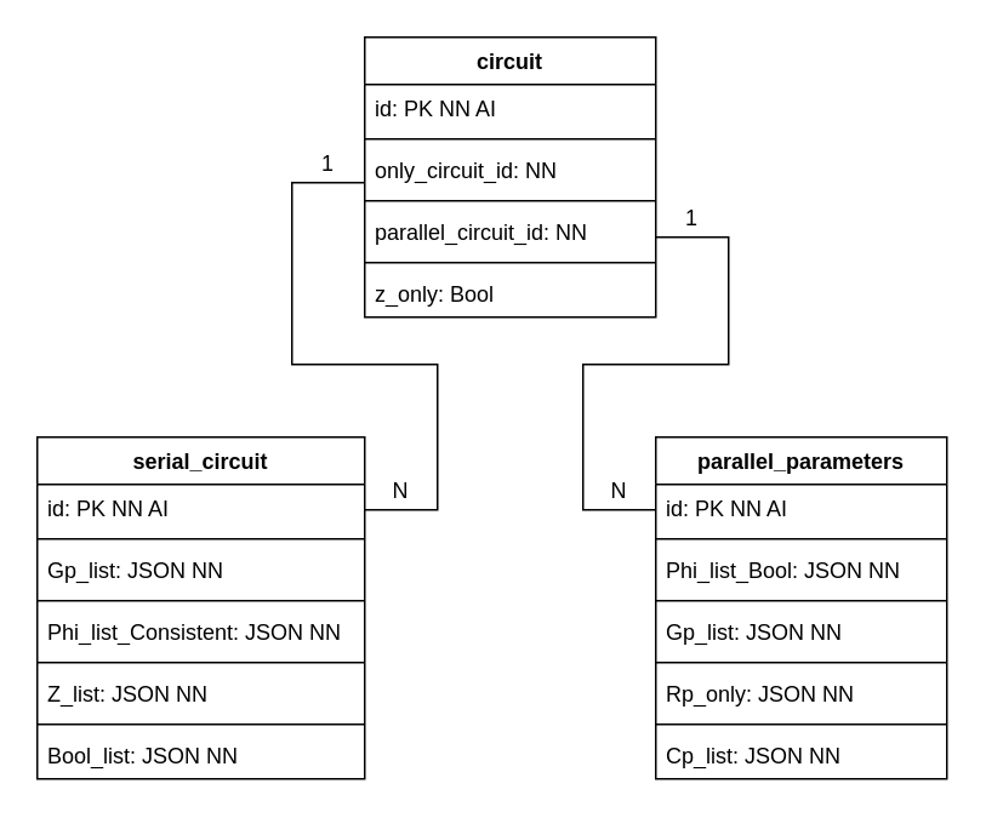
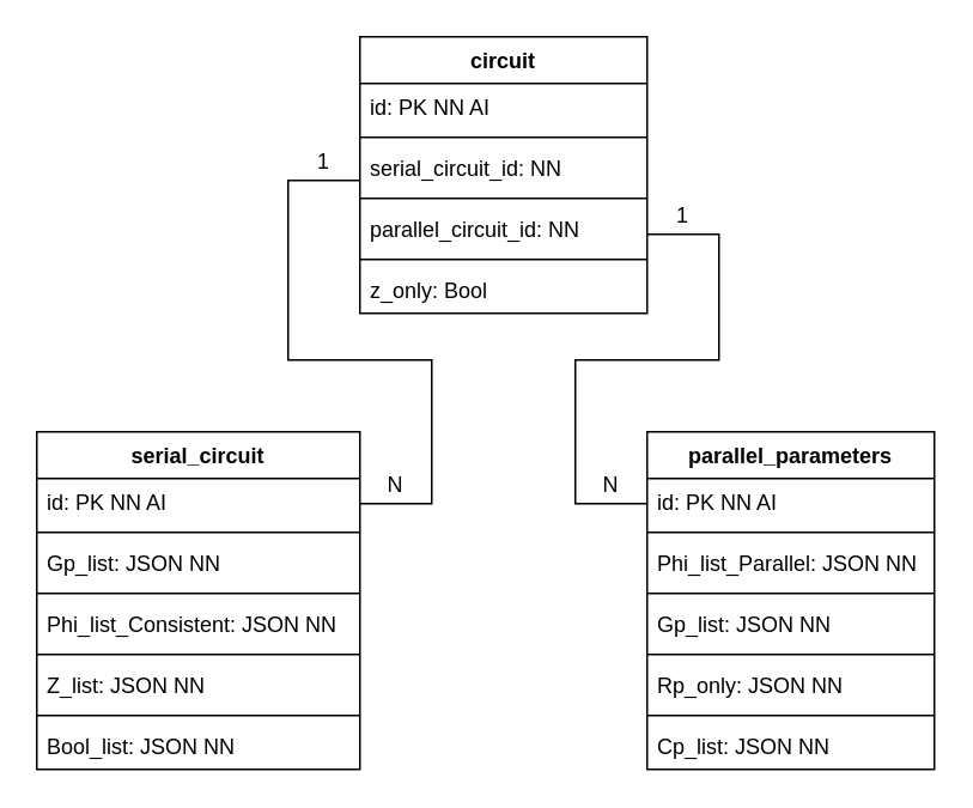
  <mxCell id="0" />
  <mxCell id="1" parent="0" />
  <mxCell id="2" value="serial_circuit" style="swimlane;fontStyle=1;align=center;verticalAlign=top;childLayout=stackLayout;horizontal=1;startSize=26;horizontalStack=0;resizeParent=1;resizeParentMax=0;resizeLast=0;collapsible=1;marginBottom=0;whiteSpace=wrap;html=1;" vertex="1" parent="1"><mxGeometry x="20" y="240" width="180" height="188" as="geometry" /></mxCell>
  <mxCell id="3" value="id: PK NN AI" style="text;align=left;verticalAlign=top;spacingLeft=4;spacingRight=4;overflow=hidden;rotatable=0;points=[[0,0.5],[1,0.5]];portConstraint=eastwest;whiteSpace=wrap;html=1;" vertex="1" parent="2"><mxGeometry y="26" width="180" height="26" as="geometry" /></mxCell>
  <mxCell id="4" value="" style="line;strokeWidth=1;align=left;verticalAlign=middle;spacingTop=-1;spacingLeft=3;spacingRight=3;rotatable=0;labelPosition=right;points=[];portConstraint=eastwest;" vertex="1" parent="2"><mxGeometry y="52" width="180" height="8" as="geometry" /></mxCell>
  <mxCell id="5" value="Gp_list: JSON NN" style="text;align=left;verticalAlign=top;spacingLeft=4;spacingRight=4;overflow=hidden;rotatable=0;points=[[0,0.5],[1,0.5]];portConstraint=eastwest;whiteSpace=wrap;html=1;" vertex="1" parent="2"><mxGeometry y="60" width="180" height="26" as="geometry" /></mxCell>
  <mxCell id="6" value="" style="line;strokeWidth=1;align=left;verticalAlign=middle;spacingTop=-1;spacingLeft=3;spacingRight=3;rotatable=0;labelPosition=right;points=[];portConstraint=eastwest;" vertex="1" parent="2"><mxGeometry y="86" width="180" height="8" as="geometry" /></mxCell>
  <mxCell id="7" value="Phi_list_Consistent: JSON&amp;nbsp;NN" style="text;align=left;verticalAlign=top;spacingLeft=4;spacingRight=4;overflow=hidden;rotatable=0;points=[[0,0.5],[1,0.5]];portConstraint=eastwest;whiteSpace=wrap;html=1;" vertex="1" parent="2"><mxGeometry y="94" width="180" height="26" as="geometry" /></mxCell>
  <mxCell id="8" value="" style="line;strokeWidth=1;align=left;verticalAlign=middle;spacingTop=-1;spacingLeft=3;spacingRight=3;rotatable=0;labelPosition=right;points=[];portConstraint=eastwest;" vertex="1" parent="2"><mxGeometry y="120" width="180" height="8" as="geometry" /></mxCell>
  <mxCell id="9" value="Z_list: JSON&amp;nbsp;NN" style="text;align=left;verticalAlign=top;spacingLeft=4;spacingRight=4;overflow=hidden;rotatable=0;points=[[0,0.5],[1,0.5]];portConstraint=eastwest;whiteSpace=wrap;html=1;" vertex="1" parent="2"><mxGeometry y="128" width="180" height="26" as="geometry" /></mxCell>
  <mxCell id="10" value="" style="line;strokeWidth=1;align=left;verticalAlign=middle;spacingTop=-1;spacingLeft=3;spacingRight=3;rotatable=0;labelPosition=right;points=[];portConstraint=eastwest;" vertex="1" parent="2"><mxGeometry y="154" width="180" height="8" as="geometry" /></mxCell>
  <mxCell id="11" value="Bool_list: JSON&amp;nbsp;NN" style="text;align=left;verticalAlign=top;spacingLeft=4;spacingRight=4;overflow=hidden;rotatable=0;points=[[0,0.5],[1,0.5]];portConstraint=eastwest;whiteSpace=wrap;html=1;" vertex="1" parent="2"><mxGeometry y="162" width="180" height="26" as="geometry" /></mxCell>
  <mxCell id="12" value="parallel_parameters" style="swimlane;fontStyle=1;align=center;verticalAlign=top;childLayout=stackLayout;horizontal=1;startSize=26;horizontalStack=0;resizeParent=1;resizeParentMax=0;resizeLast=0;collapsible=1;marginBottom=0;whiteSpace=wrap;html=1;" vertex="1" parent="1"><mxGeometry x="360" y="240" width="160" height="188" as="geometry" /></mxCell>
  <mxCell id="13" value="id: PK NN AI" style="text;align=left;verticalAlign=top;spacingLeft=4;spacingRight=4;overflow=hidden;rotatable=0;points=[[0,0.5],[1,0.5]];portConstraint=eastwest;whiteSpace=wrap;html=1;" vertex="1" parent="12"><mxGeometry y="26" width="160" height="26" as="geometry" /></mxCell>
  <mxCell id="14" value="" style="line;strokeWidth=1;align=left;verticalAlign=middle;spacingTop=-1;spacingLeft=3;spacingRight=3;rotatable=0;labelPosition=right;points=[];portConstraint=eastwest;" vertex="1" parent="12"><mxGeometry y="52" width="160" height="8" as="geometry" /></mxCell>
- <mxCell id="15" value="Phi_list_Bool: JSON&amp;nbsp;NN" style="text;align=left;verticalAlign=top;spacingLeft=4;spacingRight=4;overflow=hidden;rotatable=0;points=[[0,0.5],[1,0.5]];portConstraint=eastwest;whiteSpace=wrap;html=1;" vertex="1" parent="12"><mxGeometry y="60" width="160" height="26" as="geometry" /></mxCell>
+ <mxCell id="15" value="Phi_list_Parallel: JSON&amp;nbsp;NN" style="text;align=left;verticalAlign=top;spacingLeft=4;spacingRight=4;overflow=hidden;rotatable=0;points=[[0,0.5],[1,0.5]];portConstraint=eastwest;whiteSpace=wrap;html=1;" vertex="1" parent="12"><mxGeometry y="60" width="160" height="26" as="geometry" /></mxCell>
  <mxCell id="16" value="" style="line;strokeWidth=1;align=left;verticalAlign=middle;spacingTop=-1;spacingLeft=3;spacingRight=3;rotatable=0;labelPosition=right;points=[];portConstraint=eastwest;" vertex="1" parent="12"><mxGeometry y="86" width="160" height="8" as="geometry" /></mxCell>
  <mxCell id="17" value="Gp_list: JSON NN" style="text;align=left;verticalAlign=top;spacingLeft=4;spacingRight=4;overflow=hidden;rotatable=0;points=[[0,0.5],[1,0.5]];portConstraint=eastwest;whiteSpace=wrap;html=1;" vertex="1" parent="12"><mxGeometry y="94" width="160" height="26" as="geometry" /></mxCell>
  <mxCell id="18" value="" style="line;strokeWidth=1;align=left;verticalAlign=middle;spacingTop=-1;spacingLeft=3;spacingRight=3;rotatable=0;labelPosition=right;points=[];portConstraint=eastwest;" vertex="1" parent="12"><mxGeometry y="120" width="160" height="8" as="geometry" /></mxCell>
  <mxCell id="19" value="Rp_only: JSON&amp;nbsp;NN" style="text;align=left;verticalAlign=top;spacingLeft=4;spacingRight=4;overflow=hidden;rotatable=0;points=[[0,0.5],[1,0.5]];portConstraint=eastwest;whiteSpace=wrap;html=1;" vertex="1" parent="12"><mxGeometry y="128" width="160" height="26" as="geometry" /></mxCell>
  <mxCell id="20" value="" style="line;strokeWidth=1;align=left;verticalAlign=middle;spacingTop=-1;spacingLeft=3;spacingRight=3;rotatable=0;labelPosition=right;points=[];portConstraint=eastwest;" vertex="1" parent="12"><mxGeometry y="154" width="160" height="8" as="geometry" /></mxCell>
  <mxCell id="21" value="Cp_list: JSON&amp;nbsp;NN" style="text;align=left;verticalAlign=top;spacingLeft=4;spacingRight=4;overflow=hidden;rotatable=0;points=[[0,0.5],[1,0.5]];portConstraint=eastwest;whiteSpace=wrap;html=1;" vertex="1" parent="12"><mxGeometry y="162" width="160" height="26" as="geometry" /></mxCell>
  <mxCell id="22" value="circuit" style="swimlane;fontStyle=1;align=center;verticalAlign=top;childLayout=stackLayout;horizontal=1;startSize=26;horizontalStack=0;resizeParent=1;resizeParentMax=0;resizeLast=0;collapsible=1;marginBottom=0;whiteSpace=wrap;html=1;" vertex="1" parent="1"><mxGeometry x="200" y="20" width="160" height="154" as="geometry" /></mxCell>
  <mxCell id="23" value="id: PK NN AI" style="text;align=left;verticalAlign=top;spacingLeft=4;spacingRight=4;overflow=hidden;rotatable=0;points=[[0,0.5],[1,0.5]];portConstraint=eastwest;whiteSpace=wrap;html=1;" vertex="1" parent="22"><mxGeometry y="26" width="160" height="26" as="geometry" /></mxCell>
  <mxCell id="24" value="" style="line;strokeWidth=1;align=left;verticalAlign=middle;spacingTop=-1;spacingLeft=3;spacingRight=3;rotatable=0;labelPosition=right;points=[];portConstraint=eastwest;" vertex="1" parent="22"><mxGeometry y="52" width="160" height="8" as="geometry" /></mxCell>
- <mxCell id="25" value="only_circuit_id: NN" style="text;align=left;verticalAlign=top;spacingLeft=4;spacingRight=4;overflow=hidden;rotatable=0;points=[[0,0.5],[1,0.5]];portConstraint=eastwest;whiteSpace=wrap;html=1;" vertex="1" parent="22"><mxGeometry y="60" width="160" height="26" as="geometry" /></mxCell>
+ <mxCell id="25" value="serial_circuit_id: NN" style="text;align=left;verticalAlign=top;spacingLeft=4;spacingRight=4;overflow=hidden;rotatable=0;points=[[0,0.5],[1,0.5]];portConstraint=eastwest;whiteSpace=wrap;html=1;" vertex="1" parent="22"><mxGeometry y="60" width="160" height="26" as="geometry" /></mxCell>
  <mxCell id="26" value="" style="line;strokeWidth=1;align=left;verticalAlign=middle;spacingTop=-1;spacingLeft=3;spacingRight=3;rotatable=0;labelPosition=right;points=[];portConstraint=eastwest;" vertex="1" parent="22"><mxGeometry y="86" width="160" height="8" as="geometry" /></mxCell>
  <mxCell id="27" value="parallel_circuit_id: NN" style="text;align=left;verticalAlign=top;spacingLeft=4;spacingRight=4;overflow=hidden;rotatable=0;points=[[0,0.5],[1,0.5]];portConstraint=eastwest;whiteSpace=wrap;html=1;" vertex="1" parent="22"><mxGeometry y="94" width="160" height="26" as="geometry" /></mxCell>
  <mxCell id="28" value="" style="line;strokeWidth=1;align=left;verticalAlign=middle;spacingTop=-1;spacingLeft=3;spacingRight=3;rotatable=0;labelPosition=right;points=[];portConstraint=eastwest;" vertex="1" parent="22"><mxGeometry y="120" width="160" height="8" as="geometry" /></mxCell>
  <mxCell id="29" value="z_only: Bool" style="text;align=left;verticalAlign=top;spacingLeft=4;spacingRight=4;overflow=hidden;rotatable=0;points=[[0,0.5],[1,0.5]];portConstraint=eastwest;whiteSpace=wrap;html=1;" vertex="1" parent="22"><mxGeometry y="128" width="160" height="26" as="geometry" /></mxCell>
  <mxCell id="30" value="" style="endArrow=none;html=1;rounded=0;" edge="1" parent="1"><mxGeometry width="50" height="50" relative="1" as="geometry"><mxPoint x="360" y="130" as="sourcePoint" /><mxPoint x="360" y="280" as="targetPoint" /><Array as="points"><mxPoint x="400" y="130" /><mxPoint x="400" y="200" /><mxPoint x="320" y="200" /><mxPoint x="320" y="240" /><mxPoint x="320" y="280" /></Array></mxGeometry></mxCell>
  <mxCell id="31" value="1" style="text;html=1;align=center;verticalAlign=middle;whiteSpace=wrap;rounded=0;" vertex="1" parent="1"><mxGeometry x="370" y="110" width="20" height="20" as="geometry" /></mxCell>
  <mxCell id="32" value="N" style="text;html=1;align=center;verticalAlign=middle;whiteSpace=wrap;rounded=0;" vertex="1" parent="1"><mxGeometry x="330" y="260" width="20" height="20" as="geometry" /></mxCell>
  <mxCell id="33" value="" style="endArrow=none;html=1;rounded=0;exitX=1;exitY=0.538;exitDx=0;exitDy=0;entryX=0;entryY=0.769;entryDx=0;entryDy=0;entryPerimeter=0;exitPerimeter=0;" edge="1" parent="1" source="3" target="25"><mxGeometry width="50" height="50" relative="1" as="geometry"><mxPoint x="130" y="200" as="sourcePoint" /><mxPoint x="190" y="100" as="targetPoint" /><Array as="points"><mxPoint x="240" y="280" /><mxPoint x="240" y="200" /><mxPoint x="160" y="200" /><mxPoint x="160" y="100" /></Array></mxGeometry></mxCell>
  <mxCell id="34" value="1" style="text;html=1;align=center;verticalAlign=middle;whiteSpace=wrap;rounded=0;" vertex="1" parent="1"><mxGeometry x="170" y="80" width="20" height="20" as="geometry" /></mxCell>
  <mxCell id="35" value="N" style="text;html=1;align=center;verticalAlign=middle;whiteSpace=wrap;rounded=0;" vertex="1" parent="1"><mxGeometry x="210" y="260" width="20" height="20" as="geometry" /></mxCell>
